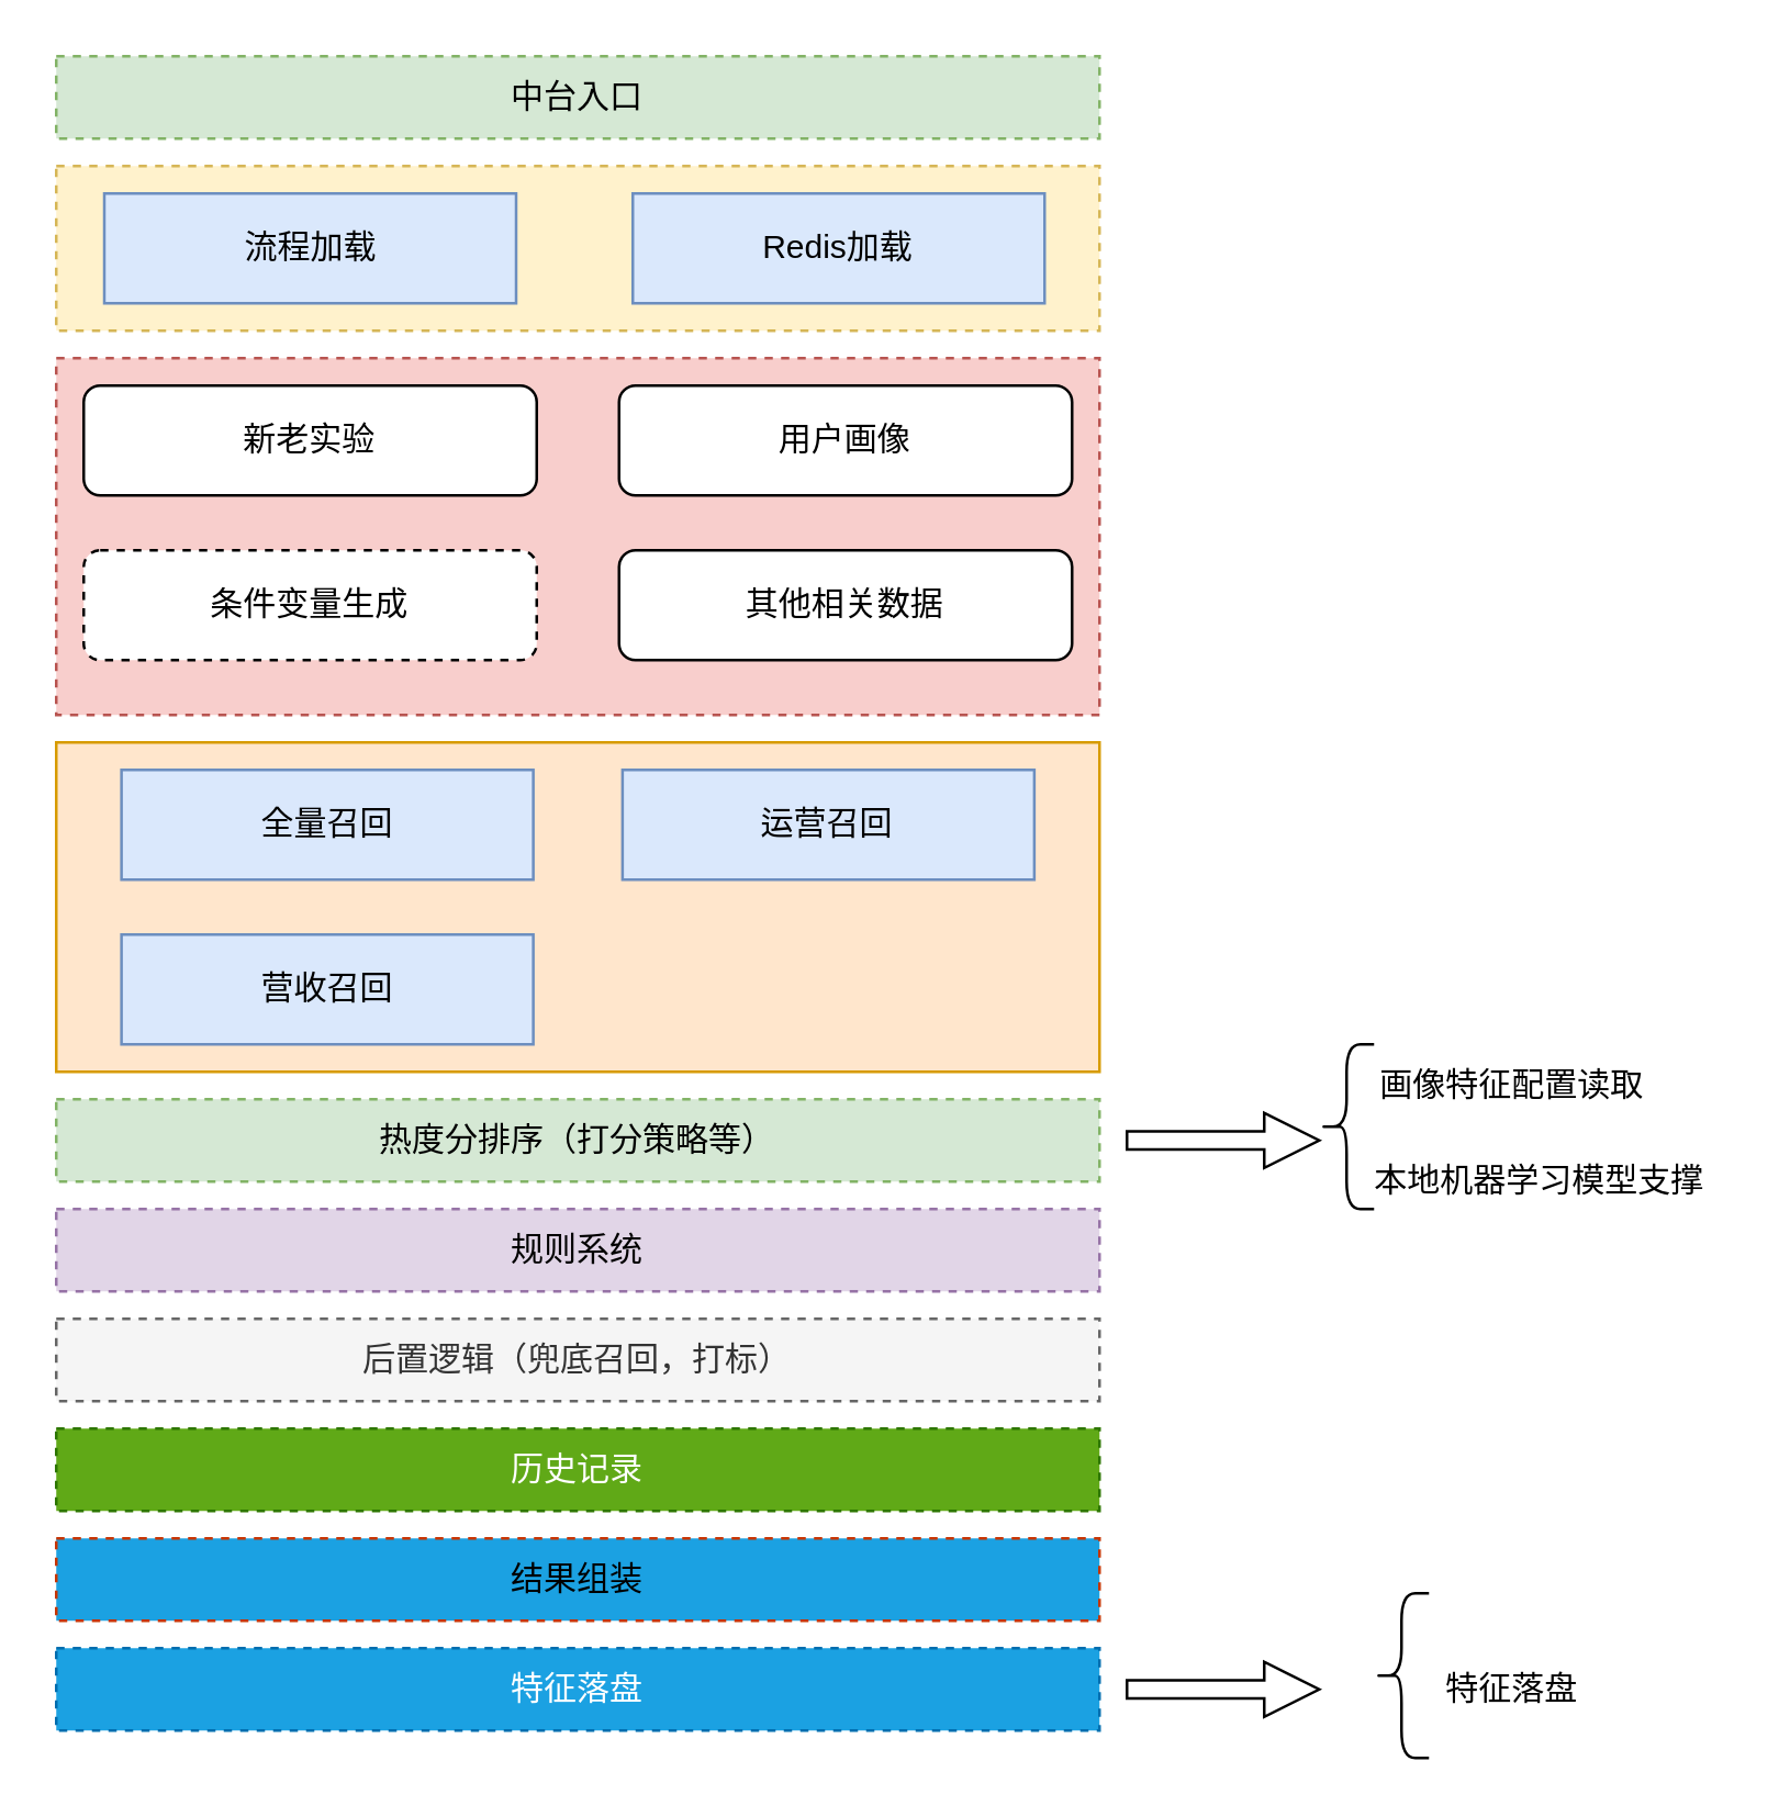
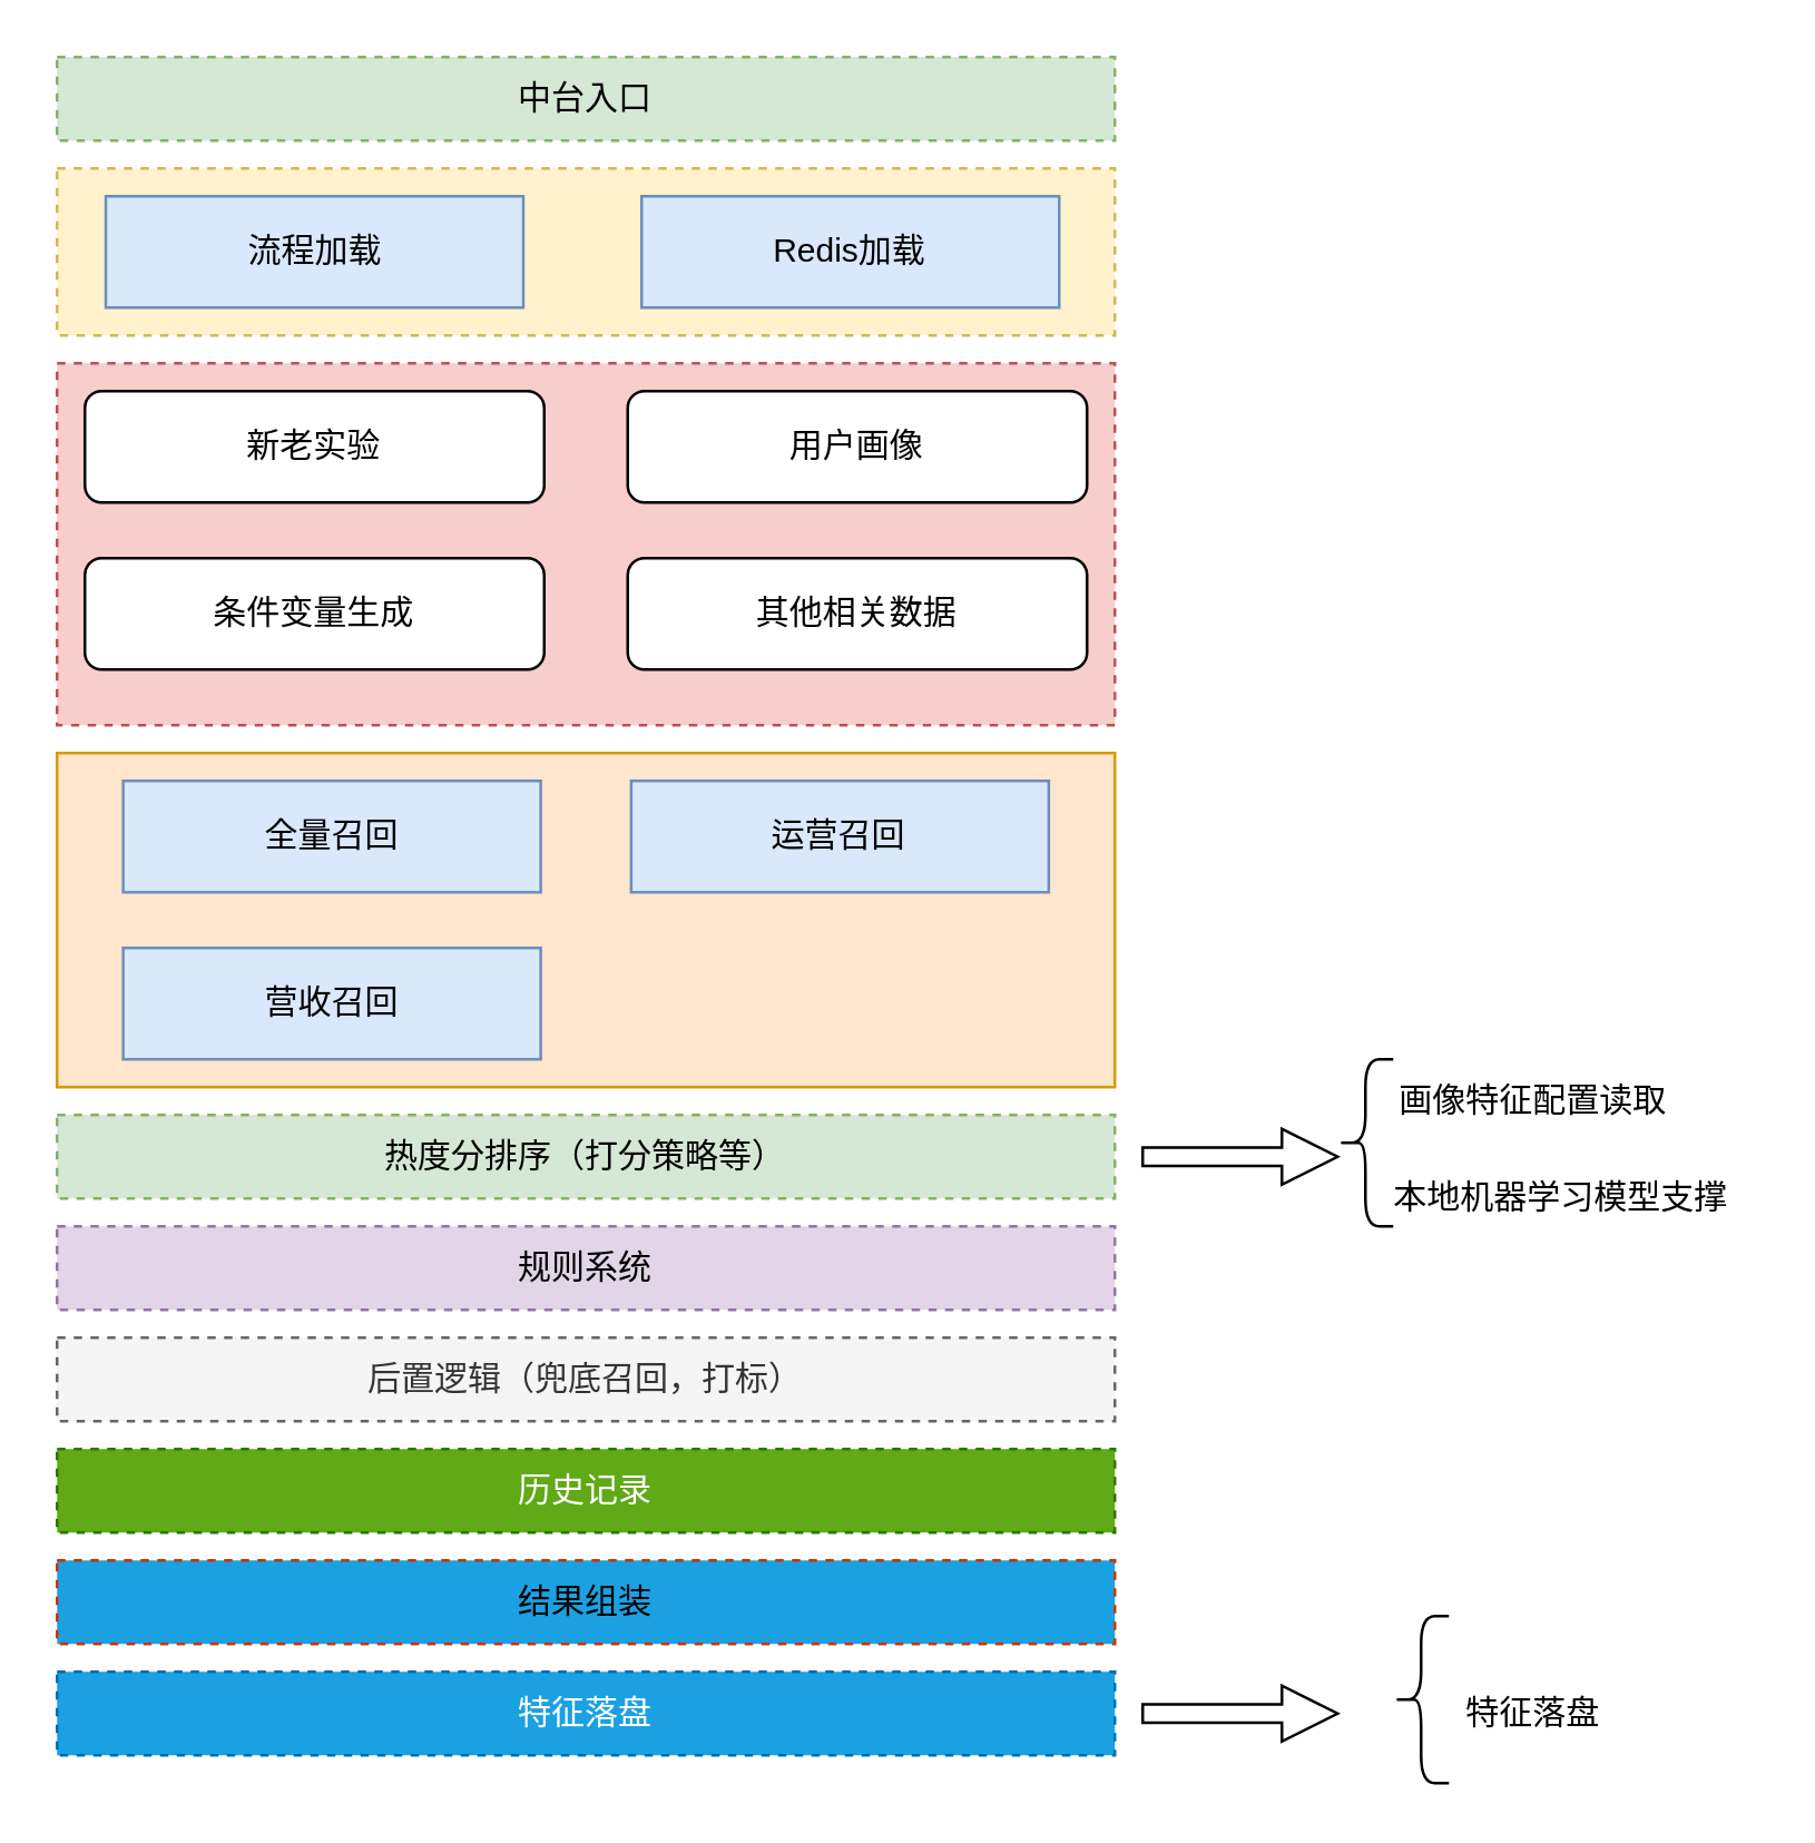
  <mxCell id="0" />
  <mxCell id="1" parent="0" />
  <mxCell id="2" value="" style="rounded=0;whiteSpace=wrap;html=1;fillColor=#fff2cc;strokeColor=#d6b656;dashed=1;" vertex="1" parent="1"><mxGeometry x="20" y="60" width="380" height="60" as="geometry" /></mxCell>
  <mxCell id="3" value="Redis加载" style="rounded=0;whiteSpace=wrap;html=1;fillColor=#dae8fc;strokeColor=#6c8ebf;" vertex="1" parent="1"><mxGeometry x="230" y="70" width="150" height="40" as="geometry" /></mxCell>
  <mxCell id="4" value="中台入口" style="rounded=0;whiteSpace=wrap;html=1;fillColor=#d5e8d4;strokeColor=#82b366;dashed=1;" vertex="1" parent="1"><mxGeometry x="20" y="20" width="380" height="30" as="geometry" /></mxCell>
  <mxCell id="5" value="" style="rounded=0;whiteSpace=wrap;html=1;fillColor=#f8cecc;strokeColor=#b85450;dashed=1;" vertex="1" parent="1"><mxGeometry x="20" y="130" width="380" height="130" as="geometry" /></mxCell>
  <mxCell id="6" value="新老实验" style="rounded=1;whiteSpace=wrap;html=1;" vertex="1" parent="1"><mxGeometry x="30" y="140" width="165" height="40" as="geometry" /></mxCell>
  <mxCell id="7" value="用户画像" style="rounded=1;whiteSpace=wrap;html=1;" vertex="1" parent="1"><mxGeometry x="225" y="140" width="165" height="40" as="geometry" /></mxCell>
- <mxCell id="8" value="条件变量生成" style="rounded=1;whiteSpace=wrap;html=1;dashed=1;" vertex="1" parent="1"><mxGeometry x="30" y="200" width="165" height="40" as="geometry" /></mxCell>
+ <mxCell id="8" value="条件变量生成" style="rounded=1;whiteSpace=wrap;html=1;" vertex="1" parent="1"><mxGeometry x="30" y="200" width="165" height="40" as="geometry" /></mxCell>
  <mxCell id="9" value="其他相关数据" style="rounded=1;whiteSpace=wrap;html=1;" vertex="1" parent="1"><mxGeometry x="225" y="200" width="165" height="40" as="geometry" /></mxCell>
  <mxCell id="10" value="流程加载" style="rounded=0;whiteSpace=wrap;html=1;fillColor=#dae8fc;strokeColor=#6c8ebf;" vertex="1" parent="1"><mxGeometry x="37.5" y="70" width="150" height="40" as="geometry" /></mxCell>
  <mxCell id="11" value="" style="rounded=0;whiteSpace=wrap;html=1;fillColor=#ffe6cc;strokeColor=#d79b00;" vertex="1" parent="1"><mxGeometry x="20" y="270" width="380" height="120" as="geometry" /></mxCell>
  <mxCell id="12" value="全量召回" style="rounded=0;whiteSpace=wrap;html=1;fillColor=#dae8fc;strokeColor=#6c8ebf;" vertex="1" parent="1"><mxGeometry x="43.75" y="280" width="150" height="40" as="geometry" /></mxCell>
  <mxCell id="13" value="运营召回" style="rounded=0;whiteSpace=wrap;html=1;fillColor=#dae8fc;strokeColor=#6c8ebf;" vertex="1" parent="1"><mxGeometry x="226.25" y="280" width="150" height="40" as="geometry" /></mxCell>
  <mxCell id="14" value="营收召回" style="rounded=0;whiteSpace=wrap;html=1;fillColor=#dae8fc;strokeColor=#6c8ebf;" vertex="1" parent="1"><mxGeometry x="43.75" y="340" width="150" height="40" as="geometry" /></mxCell>
  <mxCell id="15" value="热度分排序（打分策略等）" style="rounded=0;whiteSpace=wrap;html=1;fillColor=#d5e8d4;strokeColor=#82b366;dashed=1;" vertex="1" parent="1"><mxGeometry x="20" y="400" width="380" height="30" as="geometry" /></mxCell>
  <mxCell id="16" value="规则系统" style="rounded=0;whiteSpace=wrap;html=1;fillColor=#e1d5e7;strokeColor=#9673a6;dashed=1;" vertex="1" parent="1"><mxGeometry x="20" y="440" width="380" height="30" as="geometry" /></mxCell>
  <mxCell id="17" value="后置逻辑（兜底召回，打标）" style="rounded=0;whiteSpace=wrap;html=1;fillColor=#f5f5f5;strokeColor=#666666;dashed=1;fontColor=#333333;" vertex="1" parent="1"><mxGeometry x="20" y="480" width="380" height="30" as="geometry" /></mxCell>
  <mxCell id="18" value="历史记录" style="rounded=0;whiteSpace=wrap;html=1;fillColor=#60a917;strokeColor=#2D7600;dashed=1;fontColor=#ffffff;" vertex="1" parent="1"><mxGeometry x="20" y="520" width="380" height="30" as="geometry" /></mxCell>
  <mxCell id="19" value="结果组装" style="rounded=0;whiteSpace=wrap;html=1;fillColor=#1ba1e2;strokeColor=#C73500;dashed=1;fontColor=#000000;" vertex="1" parent="1"><mxGeometry x="20" y="560" width="380" height="30" as="geometry" /></mxCell>
  <mxCell id="20" value="特征落盘" style="rounded=0;whiteSpace=wrap;html=1;fillColor=#1ba1e2;strokeColor=#006EAF;dashed=1;fontColor=#ffffff;" vertex="1" parent="1"><mxGeometry x="20" y="600" width="380" height="30" as="geometry" /></mxCell>
  <mxCell id="21" value="" style="html=1;shadow=0;dashed=0;align=center;verticalAlign=middle;shape=mxgraph.arrows2.arrow;dy=0.67;dx=20;notch=0;" vertex="1" parent="1"><mxGeometry x="410" y="405" width="70" height="20" as="geometry" /></mxCell>
  <mxCell id="22" value="画像特征配置读取" style="text;html=1;resizable=0;autosize=1;align=center;verticalAlign=middle;points=[];fillColor=none;strokeColor=none;rounded=0;" vertex="1" parent="1"><mxGeometry x="495" y="385" width="110" height="20" as="geometry" /></mxCell>
  <mxCell id="23" value="本地机器学习模型支撑" style="text;html=1;resizable=0;autosize=1;align=center;verticalAlign=middle;points=[];fillColor=none;strokeColor=none;rounded=0;" vertex="1" parent="1"><mxGeometry x="490" y="420" width="140" height="20" as="geometry" /></mxCell>
  <mxCell id="24" value="" style="html=1;shadow=0;dashed=0;align=center;verticalAlign=middle;shape=mxgraph.arrows2.arrow;dy=0.67;dx=20;notch=0;" vertex="1" parent="1"><mxGeometry x="410" y="605" width="70" height="20" as="geometry" /></mxCell>
  <mxCell id="25" value="特征落盘" style="text;html=1;resizable=0;autosize=1;align=center;verticalAlign=middle;points=[];fillColor=none;strokeColor=none;rounded=0;" vertex="1" parent="1"><mxGeometry x="520" y="605" width="60" height="20" as="geometry" /></mxCell>
  <mxCell id="26" value="" style="shape=curlyBracket;whiteSpace=wrap;html=1;rounded=1;" vertex="1" parent="1"><mxGeometry x="480" y="380" width="20" height="60" as="geometry" /></mxCell>
  <mxCell id="27" value="" style="shape=curlyBracket;whiteSpace=wrap;html=1;rounded=1;size=0.5;" vertex="1" parent="1"><mxGeometry x="500" y="580" width="20" height="60" as="geometry" /></mxCell>
